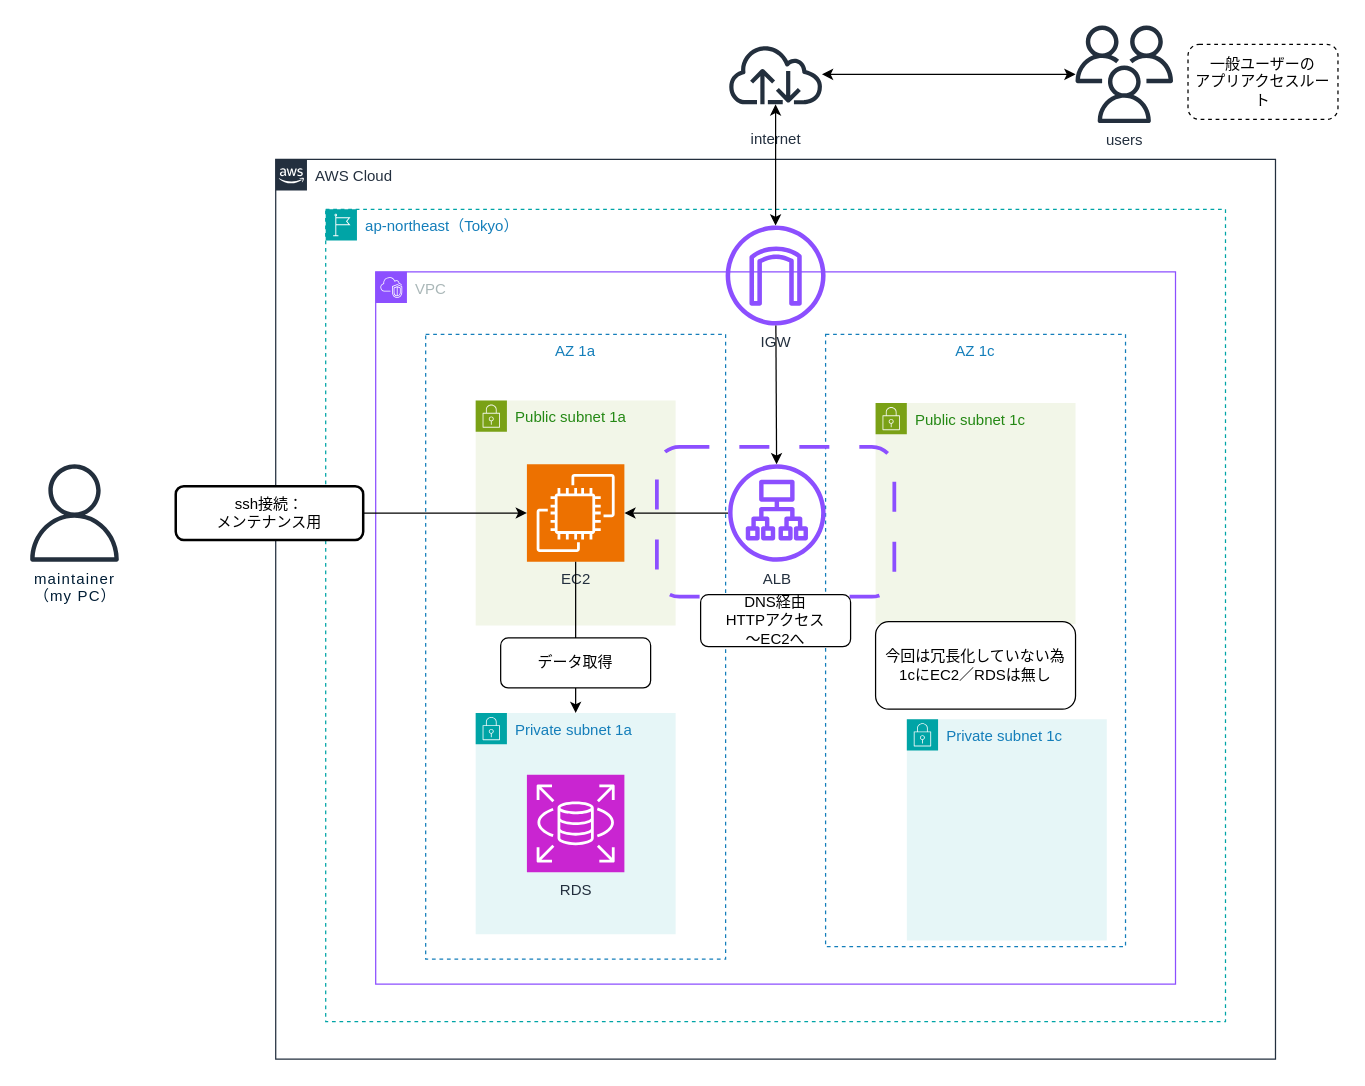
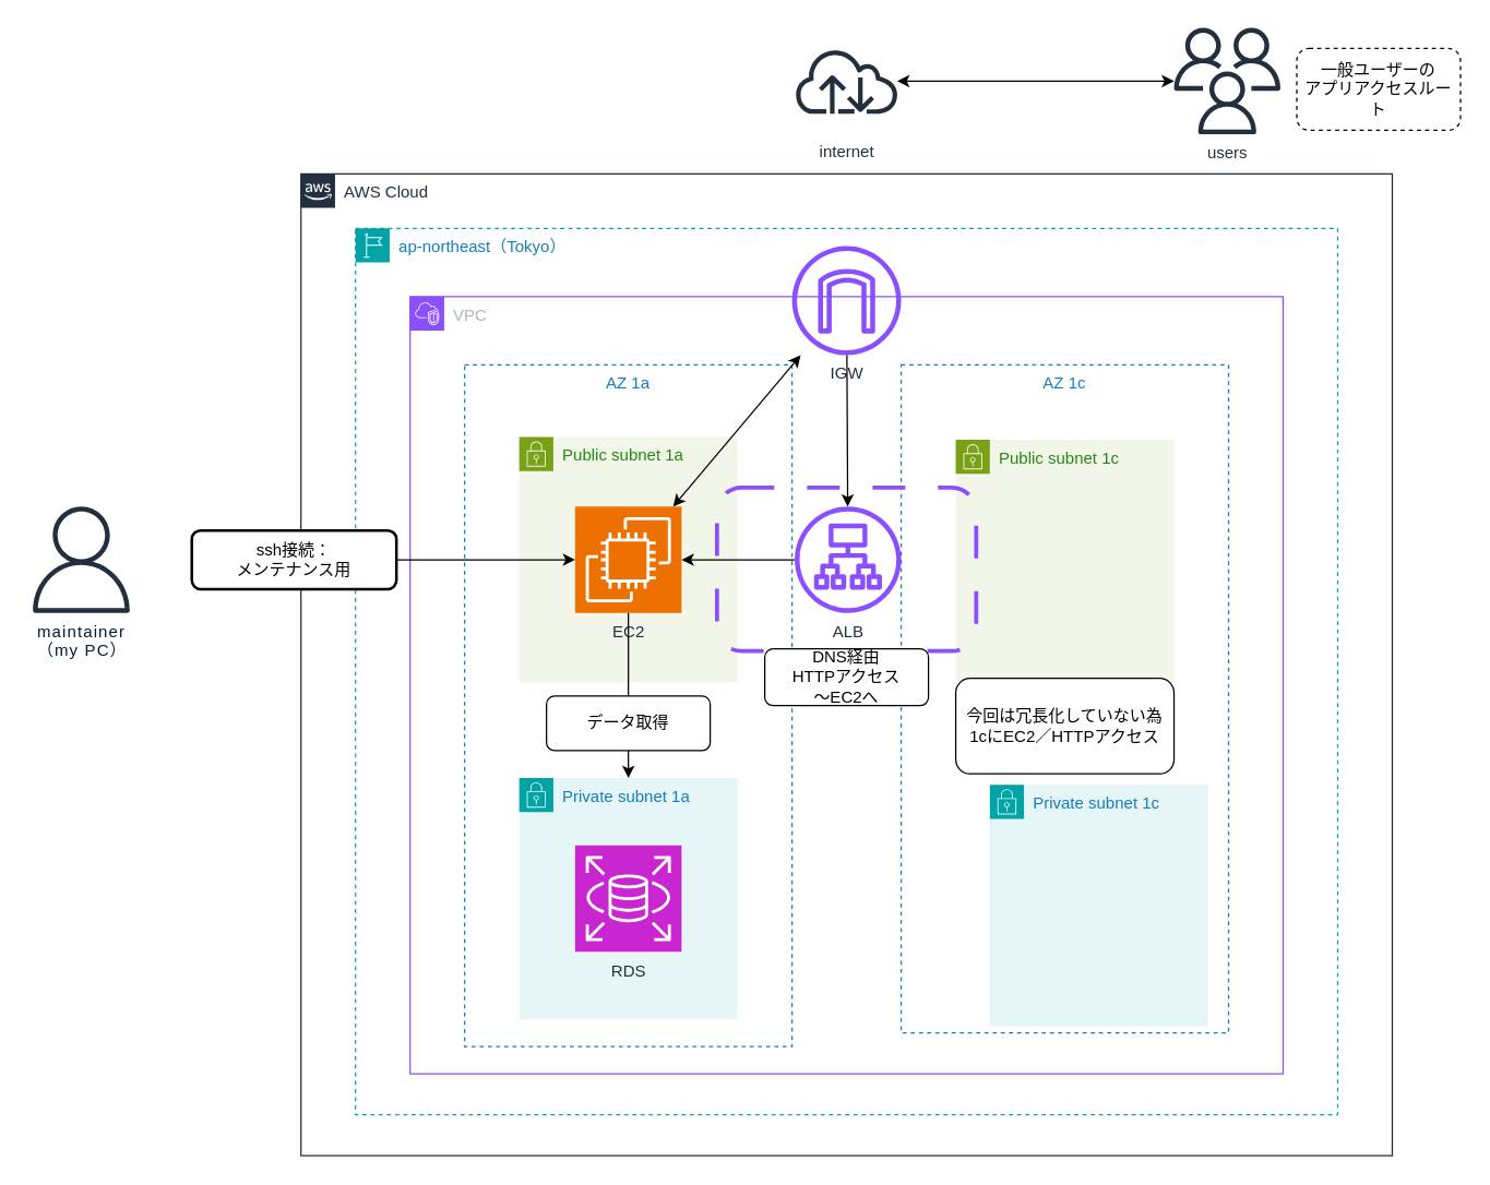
  <mxCell id="0" />
  <mxCell id="1" parent="0" />
  <mxCell id="2" value="" style="group" parent="1" vertex="1" connectable="0"><mxGeometry x="220" y="127" width="800" height="720" as="geometry" /></mxCell>
  <mxCell id="3" value="AZ 1c" style="fillColor=none;strokeColor=#147EBA;dashed=1;verticalAlign=top;fontStyle=0;fontColor=#147EBA;whiteSpace=wrap;html=1;container=0;rounded=0;" parent="2" vertex="1"><mxGeometry x="440" y="140" width="240" height="490" as="geometry" /></mxCell>
  <mxCell id="4" value="AZ 1a" style="fillColor=none;strokeColor=#147EBA;dashed=1;verticalAlign=top;fontStyle=0;fontColor=#147EBA;whiteSpace=wrap;html=1;container=0;" parent="2" vertex="1"><mxGeometry x="120" y="140" width="240" height="500" as="geometry" /></mxCell>
  <mxCell id="5" value="AWS Cloud" style="points=[[0,0],[0.25,0],[0.5,0],[0.75,0],[1,0],[1,0.25],[1,0.5],[1,0.75],[1,1],[0.75,1],[0.5,1],[0.25,1],[0,1],[0,0.75],[0,0.5],[0,0.25]];outlineConnect=0;gradientColor=none;html=1;whiteSpace=wrap;fontSize=12;fontStyle=0;container=0;pointerEvents=0;collapsible=0;recursiveResize=0;shape=mxgraph.aws4.group;grIcon=mxgraph.aws4.group_aws_cloud_alt;strokeColor=#232F3E;fillColor=none;verticalAlign=top;align=left;spacingLeft=30;fontColor=#232F3E;dashed=0;" parent="2" vertex="1"><mxGeometry width="800" height="720" as="geometry" /></mxCell>
  <mxCell id="6" value="ap-northeast（Tokyo）" style="points=[[0,0],[0.25,0],[0.5,0],[0.75,0],[1,0],[1,0.25],[1,0.5],[1,0.75],[1,1],[0.75,1],[0.5,1],[0.25,1],[0,1],[0,0.75],[0,0.5],[0,0.25]];outlineConnect=0;gradientColor=none;html=1;whiteSpace=wrap;fontSize=12;fontStyle=0;container=0;pointerEvents=0;collapsible=0;recursiveResize=0;shape=mxgraph.aws4.group;grIcon=mxgraph.aws4.group_region;strokeColor=#00A4A6;fillColor=none;verticalAlign=top;align=left;spacingLeft=30;fontColor=#147EBA;dashed=1;" parent="2" vertex="1"><mxGeometry x="40" y="40" width="720" height="650" as="geometry" /></mxCell>
  <mxCell id="7" value="VPC" style="points=[[0,0],[0.25,0],[0.5,0],[0.75,0],[1,0],[1,0.25],[1,0.5],[1,0.75],[1,1],[0.75,1],[0.5,1],[0.25,1],[0,1],[0,0.75],[0,0.5],[0,0.25]];outlineConnect=0;gradientColor=none;html=1;whiteSpace=wrap;fontSize=12;fontStyle=0;container=0;pointerEvents=0;collapsible=0;recursiveResize=0;shape=mxgraph.aws4.group;grIcon=mxgraph.aws4.group_vpc2;strokeColor=#8C4FFF;fillColor=none;verticalAlign=top;align=left;spacingLeft=30;fontColor=#AAB7B8;dashed=0;" parent="2" vertex="1"><mxGeometry x="80" y="90" width="640" height="570" as="geometry" /></mxCell>
  <mxCell id="8" value="IGW" style="sketch=0;outlineConnect=0;fontColor=#232F3E;gradientColor=none;fillColor=#8C4FFF;strokeColor=none;dashed=0;verticalLabelPosition=bottom;verticalAlign=top;align=center;html=1;fontSize=12;fontStyle=0;aspect=fixed;pointerEvents=1;shape=mxgraph.aws4.internet_gateway;container=0;" parent="2" vertex="1"><mxGeometry x="360" y="53" width="80" height="80" as="geometry" /></mxCell>
  <mxCell id="9" style="edgeStyle=none;html=1;startArrow=classic;startFill=1;endArrow=none;endFill=0;" parent="2" source="20" target="8" edge="1"><mxGeometry relative="1" as="geometry" /></mxCell>
  <mxCell id="10" value="Public subnet 1c" style="points=[[0,0],[0.25,0],[0.5,0],[0.75,0],[1,0],[1,0.25],[1,0.5],[1,0.75],[1,1],[0.75,1],[0.5,1],[0.25,1],[0,1],[0,0.75],[0,0.5],[0,0.25]];outlineConnect=0;gradientColor=none;html=1;whiteSpace=wrap;fontSize=12;fontStyle=0;container=0;pointerEvents=0;collapsible=0;recursiveResize=0;shape=mxgraph.aws4.group;grIcon=mxgraph.aws4.group_security_group;grStroke=0;strokeColor=#7AA116;fillColor=#F2F6E8;verticalAlign=top;align=left;spacingLeft=30;fontColor=#248814;dashed=0;" parent="2" vertex="1"><mxGeometry x="480" y="195" width="160" height="177" as="geometry" /></mxCell>
  <mxCell id="11" value="Private subnet 1a" style="points=[[0,0],[0.25,0],[0.5,0],[0.75,0],[1,0],[1,0.25],[1,0.5],[1,0.75],[1,1],[0.75,1],[0.5,1],[0.25,1],[0,1],[0,0.75],[0,0.5],[0,0.25]];outlineConnect=0;gradientColor=none;html=1;whiteSpace=wrap;fontSize=12;fontStyle=0;container=0;pointerEvents=0;collapsible=0;recursiveResize=0;shape=mxgraph.aws4.group;grIcon=mxgraph.aws4.group_security_group;grStroke=0;strokeColor=#00A4A6;fillColor=#E6F6F7;verticalAlign=top;align=left;spacingLeft=30;fontColor=#147EBA;dashed=0;" parent="2" vertex="1"><mxGeometry x="160" y="443" width="160" height="177" as="geometry" /></mxCell>
  <mxCell id="12" value="Private subnet 1c" style="points=[[0,0],[0.25,0],[0.5,0],[0.75,0],[1,0],[1,0.25],[1,0.5],[1,0.75],[1,1],[0.75,1],[0.5,1],[0.25,1],[0,1],[0,0.75],[0,0.5],[0,0.25]];outlineConnect=0;gradientColor=none;html=1;whiteSpace=wrap;fontSize=12;fontStyle=0;container=0;pointerEvents=0;collapsible=0;recursiveResize=0;shape=mxgraph.aws4.group;grIcon=mxgraph.aws4.group_security_group;grStroke=0;strokeColor=#00A4A6;fillColor=#E6F6F7;verticalAlign=top;align=left;spacingLeft=30;fontColor=#147EBA;dashed=0;" parent="2" vertex="1"><mxGeometry x="505" y="448" width="160" height="177" as="geometry" /></mxCell>
  <mxCell id="13" value="RDS" style="sketch=0;points=[[0,0,0],[0.25,0,0],[0.5,0,0],[0.75,0,0],[1,0,0],[0,1,0],[0.25,1,0],[0.5,1,0],[0.75,1,0],[1,1,0],[0,0.25,0],[0,0.5,0],[0,0.75,0],[1,0.25,0],[1,0.5,0],[1,0.75,0]];outlineConnect=0;fontColor=#232F3E;fillColor=#C925D1;strokeColor=#ffffff;dashed=0;verticalLabelPosition=bottom;verticalAlign=top;align=center;html=1;fontSize=12;fontStyle=0;aspect=fixed;shape=mxgraph.aws4.resourceIcon;resIcon=mxgraph.aws4.rds;container=0;" parent="2" vertex="1"><mxGeometry x="201" y="492.5" width="78" height="78" as="geometry" /></mxCell>
  <mxCell id="14" value="" style="group" parent="2" vertex="1" connectable="0"><mxGeometry x="160" y="193" width="160" height="180" as="geometry" /></mxCell>
  <mxCell id="15" value="Public subnet 1a" style="points=[[0,0],[0.25,0],[0.5,0],[0.75,0],[1,0],[1,0.25],[1,0.5],[1,0.75],[1,1],[0.75,1],[0.5,1],[0.25,1],[0,1],[0,0.75],[0,0.5],[0,0.25]];outlineConnect=0;gradientColor=none;html=1;whiteSpace=wrap;fontSize=12;fontStyle=0;container=0;pointerEvents=0;collapsible=0;recursiveResize=0;shape=mxgraph.aws4.group;grIcon=mxgraph.aws4.group_security_group;grStroke=0;strokeColor=#7AA116;fillColor=#F2F6E8;verticalAlign=top;align=left;spacingLeft=30;fontColor=#248814;dashed=0;" parent="14" vertex="1"><mxGeometry width="160" height="180" as="geometry" /></mxCell>
  <mxCell id="16" value="EC2" style="sketch=0;points=[[0,0,0],[0.25,0,0],[0.5,0,0],[0.75,0,0],[1,0,0],[0,1,0],[0.25,1,0],[0.5,1,0],[0.75,1,0],[1,1,0],[0,0.25,0],[0,0.5,0],[0,0.75,0],[1,0.25,0],[1,0.5,0],[1,0.75,0]];outlineConnect=0;fontColor=#232F3E;fillColor=#ED7100;strokeColor=#ffffff;dashed=0;verticalLabelPosition=bottom;verticalAlign=top;align=center;html=1;fontSize=12;fontStyle=0;aspect=fixed;shape=mxgraph.aws4.resourceIcon;resIcon=mxgraph.aws4.ec2;container=0;" parent="14" vertex="1"><mxGeometry x="41" y="51" width="78" height="78" as="geometry" /></mxCell>
  <mxCell id="17" value="" style="rounded=1;whiteSpace=wrap;html=1;dashed=1;strokeColor=light-dark(#8c4fff, #ededed);strokeWidth=3;perimeterSpacing=0;dashPattern=8 8;fillColor=none;glass=0;shadow=0;" parent="2" vertex="1"><mxGeometry x="305" y="230" width="190" height="120" as="geometry" /></mxCell>
  <mxCell id="18" style="edgeStyle=none;html=1;exitX=0.5;exitY=1;exitDx=0;exitDy=0;exitPerimeter=0;entryX=0.5;entryY=0;entryDx=0;entryDy=0;" parent="2" source="16" target="11" edge="1"><mxGeometry relative="1" as="geometry" /></mxCell>
  <mxCell id="19" style="edgeStyle=none;html=1;" parent="2" source="20" target="16" edge="1"><mxGeometry relative="1" as="geometry" /></mxCell>
  <mxCell id="20" value="ALB" style="sketch=0;outlineConnect=0;fontColor=#232F3E;gradientColor=none;fillColor=#8C4FFF;strokeColor=none;dashed=0;verticalLabelPosition=bottom;verticalAlign=top;align=center;html=1;fontSize=12;fontStyle=0;aspect=fixed;pointerEvents=1;shape=mxgraph.aws4.application_load_balancer;container=0;" parent="2" vertex="1"><mxGeometry x="362" y="244" width="78" height="78" as="geometry" /></mxCell>
  <mxCell id="21" value="データ取得" style="rounded=1;whiteSpace=wrap;html=1;" parent="2" vertex="1"><mxGeometry x="180" y="383" width="120" height="40" as="geometry" /></mxCell>
- <mxCell id="22" value="今回は冗長化していない為&lt;font color=&quot;#000000&quot;&gt;&lt;br&gt;&lt;/font&gt;&lt;span style=&quot;background-color: transparent;&quot;&gt;1cにEC2／RDSは無し&lt;/span&gt;" style="rounded=1;whiteSpace=wrap;html=1;" parent="2" vertex="1"><mxGeometry x="480" y="370" width="160" height="70" as="geometry" /></mxCell>
+ <mxCell id="22" value="今回は冗長化していない為&lt;font color=&quot;#000000&quot;&gt;&lt;br&gt;&lt;/font&gt;&lt;span style=&quot;background-color: transparent;&quot;&gt;1cにEC2／HTTPアクセス&lt;/span&gt;" style="rounded=1;whiteSpace=wrap;html=1;" parent="2" vertex="1"><mxGeometry x="480" y="370" width="160" height="70" as="geometry" /></mxCell>
  <mxCell id="23" value="DNS経由&lt;br&gt;HTTPアクセス&lt;br&gt;～EC2へ" style="rounded=1;whiteSpace=wrap;html=1;" parent="2" vertex="1"><mxGeometry x="340" y="348.25" width="120" height="41.75" as="geometry" /></mxCell>
  <mxCell id="24" style="edgeStyle=none;html=1;startArrow=classic;startFill=1;" parent="1" source="25" target="26" edge="1"><mxGeometry relative="1" as="geometry" /></mxCell>
  <mxCell id="25" value="users" style="sketch=0;outlineConnect=0;fontColor=#232F3E;gradientColor=none;fillColor=#232F3D;strokeColor=none;dashed=0;verticalLabelPosition=bottom;verticalAlign=top;align=center;html=1;fontSize=12;fontStyle=0;aspect=fixed;pointerEvents=1;shape=mxgraph.aws4.users;" parent="1" vertex="1"><mxGeometry x="860" width="78" height="78" as="geometry" y="20" /></mxCell>
  <mxCell id="26" value="&lt;div&gt;&lt;br&gt;&lt;/div&gt;internet" style="sketch=0;outlineConnect=0;fontColor=#232F3E;gradientColor=none;fillColor=#232F3D;strokeColor=none;dashed=0;verticalLabelPosition=bottom;verticalAlign=top;align=center;html=1;fontSize=12;fontStyle=0;aspect=fixed;pointerEvents=1;shape=mxgraph.aws4.internet;" parent="1" vertex="1"><mxGeometry x="581" y="35" width="78" height="48" as="geometry" /></mxCell>
  <mxCell id="27" value="&lt;span style=&quot;color: rgb(0, 29, 53); font-family: Arial, sans-serif; letter-spacing: 0.9px; text-align: start; text-wrap-mode: wrap; background-color: rgb(255, 255, 255);&quot;&gt;&lt;font&gt;maintainer&lt;br&gt;（my PC）&lt;/font&gt;&lt;/span&gt;" style="sketch=0;outlineConnect=0;fontColor=#232F3E;gradientColor=none;fillColor=#232F3D;strokeColor=none;dashed=0;verticalLabelPosition=bottom;verticalAlign=top;align=center;html=1;fontSize=12;fontStyle=0;aspect=fixed;pointerEvents=1;shape=mxgraph.aws4.user;" parent="1" vertex="1"><mxGeometry x="20" y="371" width="78" height="78" as="geometry" /></mxCell>
  <mxCell id="28" style="edgeStyle=none;html=1;entryX=0;entryY=0.5;entryDx=0;entryDy=0;entryPerimeter=0;" parent="1" source="30" target="16" edge="1"><mxGeometry relative="1" as="geometry" /></mxCell>
- <mxCell id="29" style="edgeStyle=none;html=1;startArrow=classic;startFill=1;" parent="1" source="8" target="26" edge="1"><mxGeometry relative="1" as="geometry" /></mxCell>
+ <mxCell id="29" style="edgeStyle=none;html=1;startArrow=classic;startFill=1;" parent="1" source="8" target="16" edge="1"><mxGeometry relative="1" as="geometry" /></mxCell>
  <mxCell id="30" value="ssh接続：&lt;br&gt;メンテナンス用" style="rounded=1;whiteSpace=wrap;html=1;strokeWidth=2;" parent="1" vertex="1"><mxGeometry x="140" y="388.5" width="150" height="43" as="geometry" /></mxCell>
  <mxCell id="31" value="一般ユーザーの&lt;br&gt;アプリアクセスルート" style="rounded=1;whiteSpace=wrap;html=1;dashed=1;" parent="1" vertex="1"><mxGeometry x="950" y="35" width="120" height="60" as="geometry" /></mxCell>
